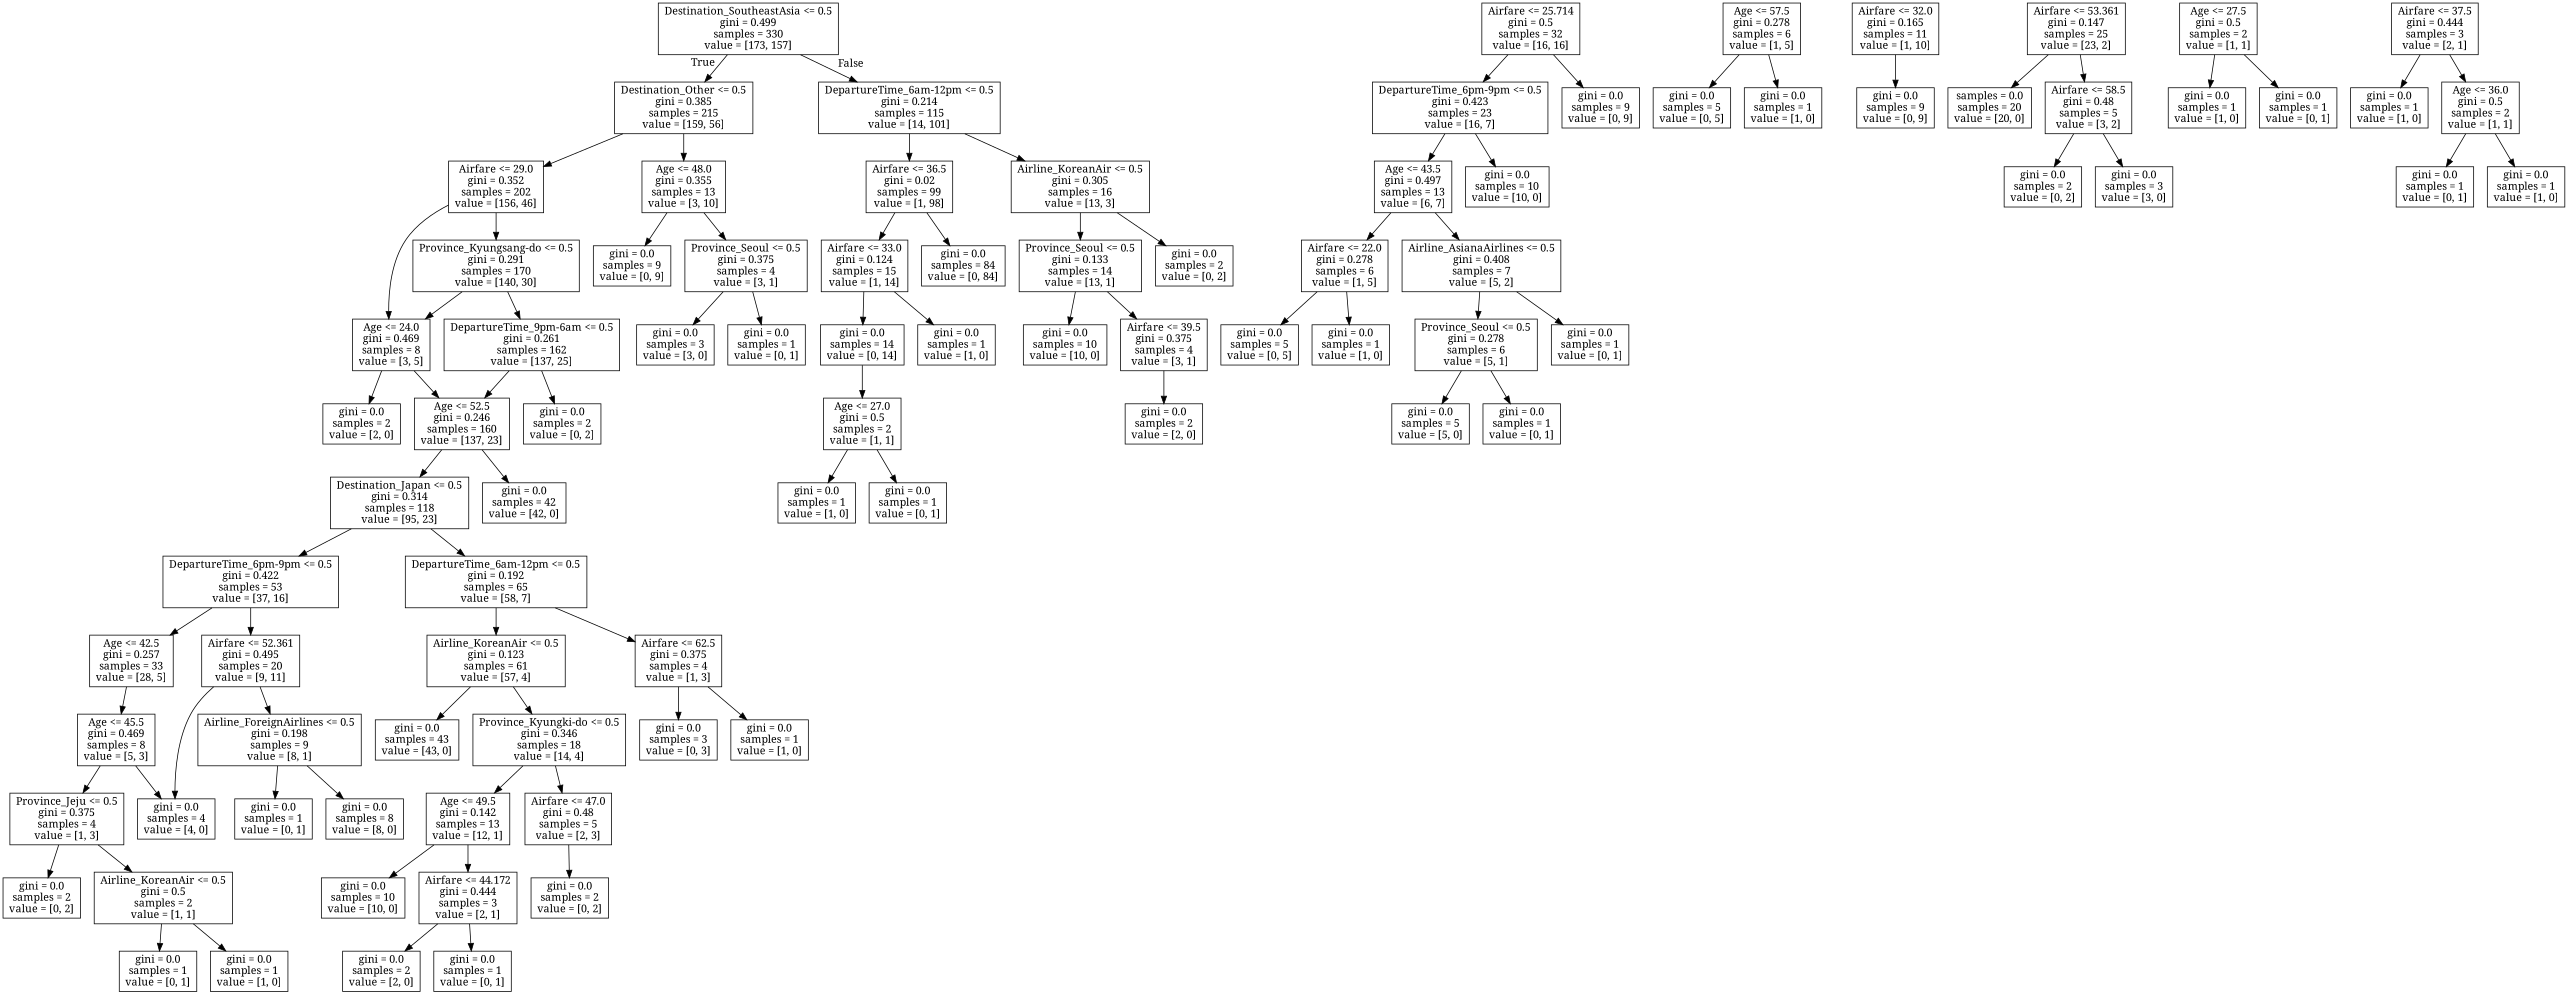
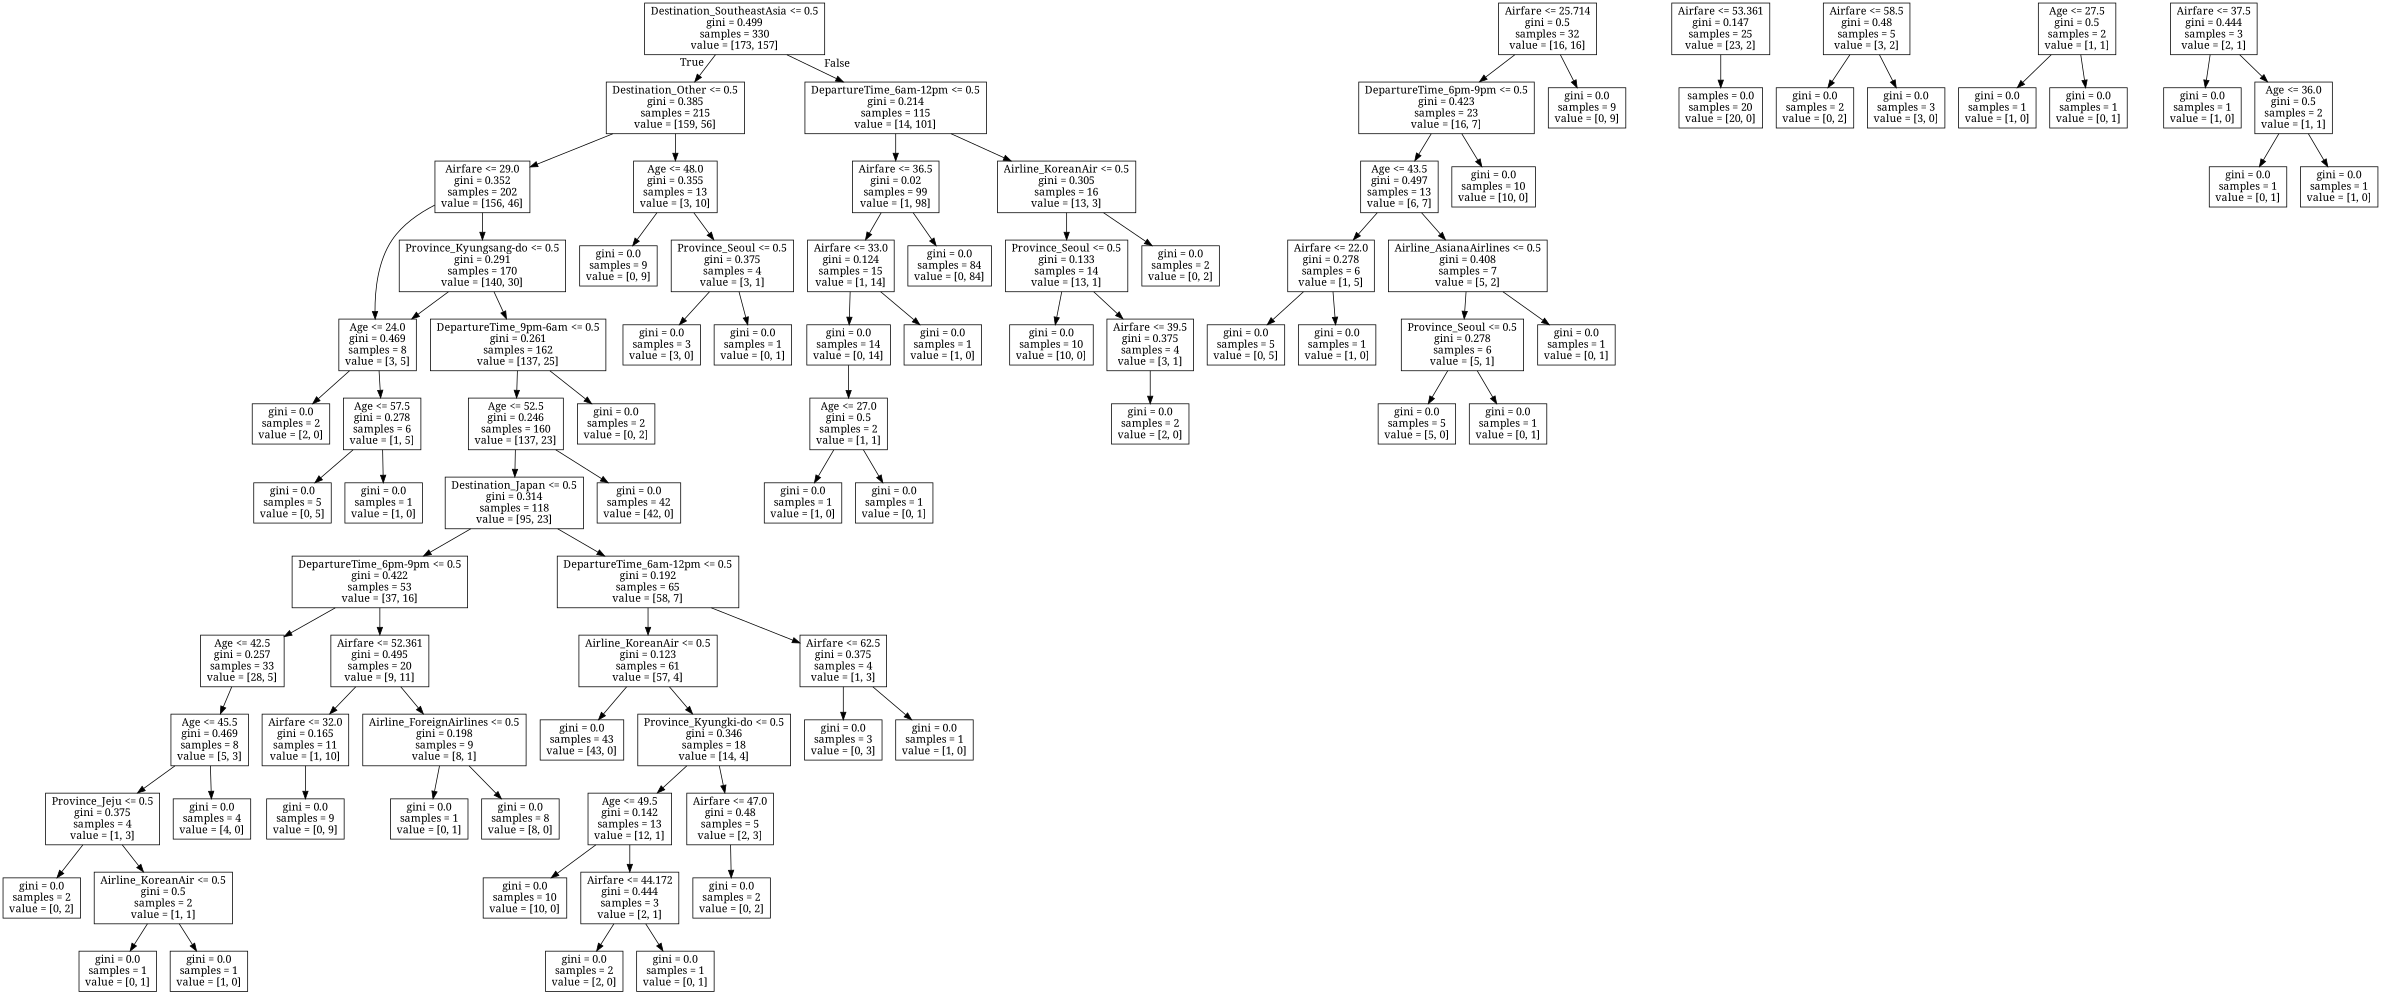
  digraph {
    fontname="Noto Serif"
    node [fontname="Noto Serif" shape=box]
    edge [fontname="Noto Serif"]
    n1 [label="Destination_SoutheastAsia <= 0.5\ngini = 0.499\nsamples = 330\nvalue = [173, 157]"]
    n2 [label="Destination_Other <= 0.5\ngini = 0.385\nsamples = 215\nvalue = [159, 56]"]
    n3 [label="DepartureTime_6am-12pm <= 0.5\ngini = 0.214\nsamples = 115\nvalue = [14, 101]"]
    n4 [label="Airfare <= 29.0\ngini = 0.352\nsamples = 202\nvalue = [156, 46]"]
    n5 [label="Age <= 48.0\ngini = 0.355\nsamples = 13\nvalue = [3, 10]"]
    n6 [label="Airfare <= 36.5\ngini = 0.02\nsamples = 99\nvalue = [1, 98]"]
    n7 [label="Airline_KoreanAir <= 0.5\ngini = 0.305\nsamples = 16\nvalue = [13, 3]"]
    n8 [label="Province_Kyungsang-do <= 0.5\ngini = 0.291\nsamples = 170\nvalue = [140, 30]"]
    n9 [label="Age <= 24.0\ngini = 0.469\nsamples = 8\nvalue = [3, 5]"]
    n10 [label="gini = 0.0\nsamples = 9\nvalue = [0, 9]"]
    n11 [label="Province_Seoul <= 0.5\ngini = 0.375\nsamples = 4\nvalue = [3, 1]"]
    n12 [label="Airfare <= 25.714\ngini = 0.5\nsamples = 32\nvalue = [16, 16]"]
    n13 [label="DepartureTime_6pm-9pm <= 0.5\ngini = 0.423\nsamples = 23\nvalue = [16, 7]"]
    n14 [label="gini = 0.0\nsamples = 9\nvalue = [0, 9]"]
    n15 [label="DepartureTime_9pm-6am <= 0.5\ngini = 0.261\nsamples = 162\nvalue = [137, 25]"]
    n16 [label="Age <= 43.5\ngini = 0.497\nsamples = 13\nvalue = [6, 7]"]
    n17 [label="gini = 0.0\nsamples = 10\nvalue = [10, 0]"]
    n18 [label="Airfare <= 22.0\ngini = 0.278\nsamples = 6\nvalue = [1, 5]"]
    n19 [label="Airline_AsianaAirlines <= 0.5\ngini = 0.408\nsamples = 7\nvalue = [5, 2]"]
    n20 [label="gini = 0.0\nsamples = 5\nvalue = [0, 5]"]
    n21 [label="gini = 0.0\nsamples = 1\nvalue = [1, 0]"]
    n22 [label="Province_Seoul <= 0.5\ngini = 0.278\nsamples = 6\nvalue = [5, 1]"]
    n23 [label="gini = 0.0\nsamples = 1\nvalue = [0, 1]"]
    n24 [label="gini = 0.0\nsamples = 5\nvalue = [5, 0]"]
    n25 [label="gini = 0.0\nsamples = 1\nvalue = [0, 1]"]
    n26 [label="Age <= 52.5\ngini = 0.246\nsamples = 160\nvalue = [137, 23]"]
    n27 [label="gini = 0.0\nsamples = 2\nvalue = [0, 2]"]
    n28 [label="gini = 0.0\nsamples = 2\nvalue = [2, 0]"]
    n29 [label="Age <= 57.5\ngini = 0.278\nsamples = 6\nvalue = [1, 5]"]
    n30 [label="Destination_Japan <= 0.5\ngini = 0.314\nsamples = 118\nvalue = [95, 23]"]
    n31 [label="gini = 0.0\nsamples = 42\nvalue = [42, 0]"]
    n32 [label="DepartureTime_6pm-9pm <= 0.5\ngini = 0.422\nsamples = 53\nvalue = [37, 16]"]
    n33 [label="DepartureTime_6am-12pm <= 0.5\ngini = 0.192\nsamples = 65\nvalue = [58, 7]"]
    n34 [label="Age <= 42.5\ngini = 0.257\nsamples = 33\nvalue = [28, 5]"]
    n35 [label="Airfare <= 52.361\ngini = 0.495\nsamples = 20\nvalue = [9, 11]"]
    n36 [label="Airline_KoreanAir <= 0.5\ngini = 0.123\nsamples = 61\nvalue = [57, 4]"]
    n37 [label="Airfare <= 62.5\ngini = 0.375\nsamples = 4\nvalue = [1, 3]"]
    n38 [label="Age <= 45.5\ngini = 0.469\nsamples = 8\nvalue = [5, 3]"]
    n39 [label="Airfare <= 32.0\ngini = 0.165\nsamples = 11\nvalue = [1, 10]"]
    n40 [label="Airline_ForeignAirlines <= 0.5\ngini = 0.198\nsamples = 9\nvalue = [8, 1]"]
    n41 [label="Airfare <= 53.361\ngini = 0.147\nsamples = 25\nvalue = [23, 2]"]
    n42 [label="samples = 0.0\nsamples = 20\nvalue = [20, 0]"]
    n43 [label="Airfare <= 58.5\ngini = 0.48\nsamples = 5\nvalue = [3, 2]"]
    n44 [label="Province_Jeju <= 0.5\ngini = 0.375\nsamples = 4\nvalue = [1, 3]"]
    n45 [label="gini = 0.0\nsamples = 4\nvalue = [4, 0]"]
    n46 [label="gini = 0.0\nsamples = 2\nvalue = [0, 2]"]
    n47 [label="gini = 0.0\nsamples = 3\nvalue = [3, 0]"]
    n48 [label="gini = 0.0\nsamples = 2\nvalue = [0, 2]"]
    n49 [label="Airline_KoreanAir <= 0.5\ngini = 0.5\nsamples = 2\nvalue = [1, 1]"]
    n50 [label="gini = 0.0\nsamples = 1\nvalue = [0, 1]"]
    n51 [label="gini = 0.0\nsamples = 1\nvalue = [1, 0]"]
    n52 [label="gini = 0.0\nsamples = 9\nvalue = [0, 9]"]
    n53 [label="gini = 0.0\nsamples = 1\nvalue = [0, 1]"]
    n54 [label="gini = 0.0\nsamples = 8\nvalue = [8, 0]"]
    n55 [label="Age <= 27.5\ngini = 0.5\nsamples = 2\nvalue = [1, 1]"]
    n56 [label="gini = 0.0\nsamples = 1\nvalue = [1, 0]"]
    n57 [label="gini = 0.0\nsamples = 1\nvalue = [0, 1]"]
    n58 [label="gini = 0.0\nsamples = 43\nvalue = [43, 0]"]
    n59 [label="Province_Kyungki-do <= 0.5\ngini = 0.346\nsamples = 18\nvalue = [14, 4]"]
    n60 [label="gini = 0.0\nsamples = 3\nvalue = [0, 3]"]
    n61 [label="gini = 0.0\nsamples = 1\nvalue = [1, 0]"]
    n62 [label="Age <= 49.5\ngini = 0.142\nsamples = 13\nvalue = [12, 1]"]
    n63 [label="Airfare <= 47.0\ngini = 0.48\nsamples = 5\nvalue = [2, 3]"]
    n64 [label="gini = 0.0\nsamples = 10\nvalue = [10, 0]"]
    n65 [label="Airfare <= 44.172\ngini = 0.444\nsamples = 3\nvalue = [2, 1]"]
    n66 [label="gini = 0.0\nsamples = 2\nvalue = [0, 2]"]
    n67 [label="gini = 0.0\nsamples = 2\nvalue = [2, 0]"]
    n68 [label="gini = 0.0\nsamples = 1\nvalue = [0, 1]"]
    n69 [label="Airfare <= 37.5\ngini = 0.444\nsamples = 3\nvalue = [2, 1]"]
    n70 [label="gini = 0.0\nsamples = 1\nvalue = [1, 0]"]
    n71 [label="Age <= 36.0\ngini = 0.5\nsamples = 2\nvalue = [1, 1]"]
    n72 [label="gini = 0.0\nsamples = 1\nvalue = [0, 1]"]
    n73 [label="gini = 0.0\nsamples = 1\nvalue = [1, 0]"]
    n74 [label="gini = 0.0\nsamples = 5\nvalue = [0, 5]"]
    n75 [label="gini = 0.0\nsamples = 1\nvalue = [1, 0]"]
    n76 [label="gini = 0.0\nsamples = 3\nvalue = [3, 0]"]
    n77 [label="gini = 0.0\nsamples = 1\nvalue = [0, 1]"]
    n78 [label="Airfare <= 33.0\ngini = 0.124\nsamples = 15\nvalue = [1, 14]"]
    n79 [label="gini = 0.0\nsamples = 84\nvalue = [0, 84]"]
    n80 [label="Province_Seoul <= 0.5\ngini = 0.133\nsamples = 14\nvalue = [13, 1]"]
    n81 [label="gini = 0.0\nsamples = 2\nvalue = [0, 2]"]
    n82 [label="gini = 0.0\nsamples = 14\nvalue = [0, 14]"]
    n83 [label="gini = 0.0\nsamples = 1\nvalue = [1, 0]"]
    n84 [label="Age <= 27.0\ngini = 0.5\nsamples = 2\nvalue = [1, 1]"]
    n85 [label="gini = 0.0\nsamples = 10\nvalue = [10, 0]"]
    n86 [label="Airfare <= 39.5\ngini = 0.375\nsamples = 4\nvalue = [3, 1]"]
    n87 [label="gini = 0.0\nsamples = 2\nvalue = [2, 0]"]
    n88 [label="gini = 0.0\nsamples = 1\nvalue = [1, 0]"]
    n89 [label="gini = 0.0\nsamples = 1\nvalue = [0, 1]"]
    n1 -> n2 [headlabel=True labelangle=45 labeldistance=2.5]
    n1 -> n3 [headlabel=False labelangle=-45 labeldistance=2.5]
    n2 -> n4
    n2 -> n5
    n3 -> n6
    n3 -> n7
    n4 -> n8
    n4 -> n9
    n5 -> n10
    n5 -> n11
    n6 -> n78
    n6 -> n79
    n7 -> n80
    n7 -> n81
    n8 -> n9
    n8 -> n15
    n9 -> n28
-   n9 -> n26
+   n9 -> n29
    n11 -> n76
    n11 -> n77
    n12 -> n13
    n12 -> n14
    n13 -> n16
    n13 -> n17
    n15 -> n26
    n15 -> n27
    n16 -> n18
    n16 -> n19
    n18 -> n20
    n18 -> n21
    n19 -> n22
    n19 -> n23
    n22 -> n24
    n22 -> n25
    n26 -> n30
    n26 -> n31
    n29 -> n74
    n29 -> n75
    n30 -> n32
    n30 -> n33
    n32 -> n34
    n32 -> n35
    n33 -> n36
    n33 -> n37
    n34 -> n38
-   n35 -> n45
+   n35 -> n39
    n35 -> n40
    n36 -> n58
    n36 -> n59
    n37 -> n60
    n37 -> n61
    n38 -> n44
    n38 -> n45
    n39 -> n52
    n40 -> n53
    n40 -> n54
    n41 -> n42
-   n41 -> n43
    n43 -> n46
    n43 -> n47
    n44 -> n48
    n44 -> n49
    n49 -> n50
    n49 -> n51
    n55 -> n56
    n55 -> n57
    n59 -> n62
    n59 -> n63
    n62 -> n64
    n62 -> n65
    n63 -> n66
    n65 -> n67
    n65 -> n68
    n69 -> n70
    n69 -> n71
    n71 -> n72
    n71 -> n73
    n78 -> n82
    n78 -> n83
    n80 -> n85
    n80 -> n86
    n82 -> n84
    n84 -> n88
    n84 -> n89
    n86 -> n87
  }
